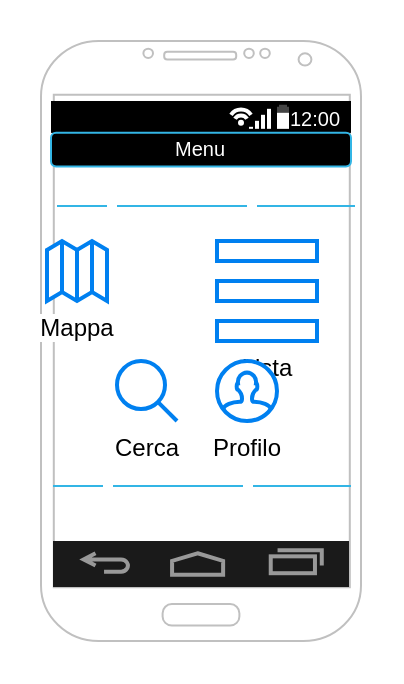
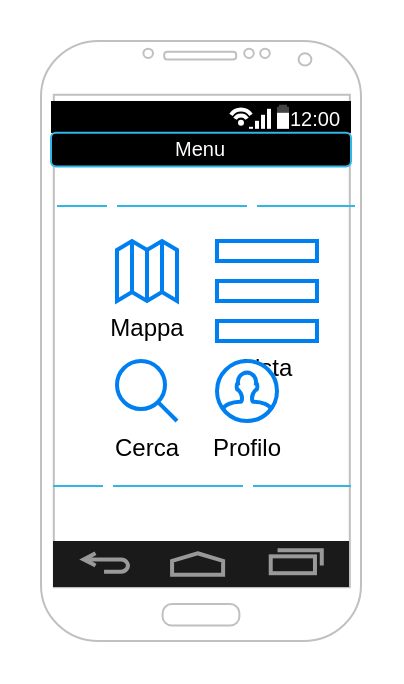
  <mxCell id="0" />
  <mxCell id="1" parent="0" />
  <mxCell id="2" value="" style="verticalLabelPosition=bottom;verticalAlign=top;html=1;shadow=0;dashed=0;strokeWidth=1;shape=mxgraph.android.phone2;strokeColor=#c0c0c0;" parent="1" vertex="1"><mxGeometry x="20" y="20" width="160" height="300" as="geometry" /></mxCell>
  <mxCell id="3" value="" style="verticalLabelPosition=bottom;verticalAlign=top;html=1;shadow=0;dashed=0;strokeWidth=2;shape=mxgraph.android.navigation_bar_1;fillColor=#1A1A1A;strokeColor=#999999;" parent="1" vertex="1"><mxGeometry x="26" y="270" width="148" height="23" as="geometry" /></mxCell>
- <mxCell id="4" value="Mappa" style="html=1;verticalLabelPosition=bottom;align=center;labelBackgroundColor=#ffffff;verticalAlign=top;strokeWidth=2;strokeColor=#0080F0;shadow=0;dashed=0;shape=mxgraph.ios7.icons.map;" parent="1" vertex="1"><mxGeometry x="23" y="120" width="30" height="30" as="geometry" /></mxCell>
+ <mxCell id="4" value="Mappa" style="html=1;verticalLabelPosition=bottom;align=center;labelBackgroundColor=#ffffff;verticalAlign=top;strokeWidth=2;strokeColor=#0080F0;shadow=0;dashed=0;shape=mxgraph.ios7.icons.map;" parent="1" vertex="1"><mxGeometry x="58" y="120" width="30" height="30" as="geometry" /></mxCell>
  <mxCell id="5" value="Lista" style="html=1;verticalLabelPosition=bottom;align=center;labelBackgroundColor=#ffffff;verticalAlign=top;strokeWidth=2;strokeColor=#0080F0;shadow=0;dashed=0;shape=mxgraph.ios7.icons.options;pointerEvents=1" parent="1" vertex="1"><mxGeometry x="108" y="120" width="50" height="50" as="geometry" /></mxCell>
  <mxCell id="6" value="Cerca" style="html=1;verticalLabelPosition=bottom;align=center;labelBackgroundColor=#ffffff;verticalAlign=top;strokeWidth=2;strokeColor=#0080F0;shadow=0;dashed=0;shape=mxgraph.ios7.icons.looking_glass;" parent="1" vertex="1"><mxGeometry x="58" y="180" width="30" height="30" as="geometry" /></mxCell>
  <mxCell id="7" value="Profilo" style="html=1;verticalLabelPosition=bottom;align=center;labelBackgroundColor=#ffffff;verticalAlign=top;strokeWidth=2;strokeColor=#0080F0;shadow=0;dashed=0;shape=mxgraph.ios7.icons.user;" parent="1" vertex="1"><mxGeometry x="108" y="180" width="30" height="30" as="geometry" /></mxCell>
  <mxCell id="8" value="" style="strokeWidth=1;html=1;shadow=0;dashed=0;shape=mxgraph.android.statusBar;align=center;fillColor=#000000;strokeColor=#ffffff;fontColor=#ffffff;fontSize=10;" parent="1" vertex="1"><mxGeometry x="25" y="50" width="150" height="15.83" as="geometry" /></mxCell>
  <mxCell id="9" value="" style="verticalLabelPosition=bottom;verticalAlign=top;html=1;shadow=0;dashed=0;strokeWidth=1;shape=mxgraph.android.indeterminate_progress_bar;strokeColor=#33B5E5;pointerEvents=1;rounded=1;gradientColor=none;" parent="1" vertex="1"><mxGeometry x="28" y="100" width="149" height="5" as="geometry" /></mxCell>
  <mxCell id="10" value="" style="verticalLabelPosition=bottom;verticalAlign=top;html=1;shadow=0;dashed=0;strokeWidth=1;shape=mxgraph.android.indeterminate_progress_bar;strokeColor=#33B5E5;pointerEvents=1;rounded=1;gradientColor=none;" parent="1" vertex="1"><mxGeometry x="26" y="240" width="149" height="5" as="geometry" /></mxCell>
  <mxCell id="11" value="&lt;font size=&quot;1&quot;&gt;Menu&lt;/font&gt;" style="whiteSpace=wrap;html=1;shadow=0;dashed=0;fontSize=10;align=center;fillColor=#000000;strokeColor=#33B5E5;fontColor=#FFFFFF;rounded=1;" parent="1" vertex="1"><mxGeometry x="25" y="65.83" width="150" height="16.88" as="geometry" /></mxCell>
